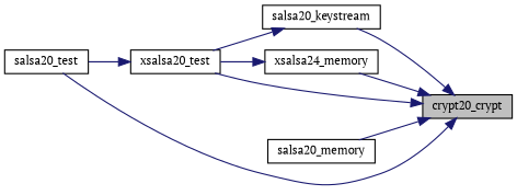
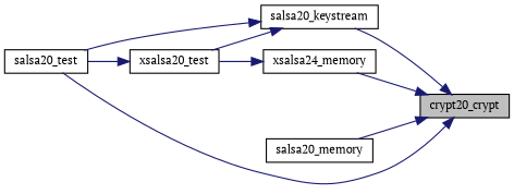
  digraph {
    fontname="PT Serif"
    rankdir=RL
    node [color=black fillcolor=white fontname="PT Serif" fontsize=10 shape=record style=filled]
    edge [color=midnightblue dir=back fontname="PT Serif" fontsize=10 labelfontname=Helvetica labelfontsize=10 style=solid]
    n1 [fillcolor=grey75 fontcolor=black height=0.2 label=crypt20_crypt width=0.4]
    n2 [height=0.2 label=salsa20_keystream width=0.4]
    n3 [height=0.2 label=salsa20_test width=0.4]
    n4 [height=0.2 label=xsalsa20_test width=0.4]
    n5 [height=0.2 label=salsa20_memory width=0.4]
    n6 [height=0.2 label=xsalsa24_memory width=0.4]
    n1 -> n2
    n1 -> n3
-   n1 -> n4
    n1 -> n5
    n1 -> n6
+   n2 -> n3
    n2 -> n4
    n4 -> n3
    n6 -> n4
  }
